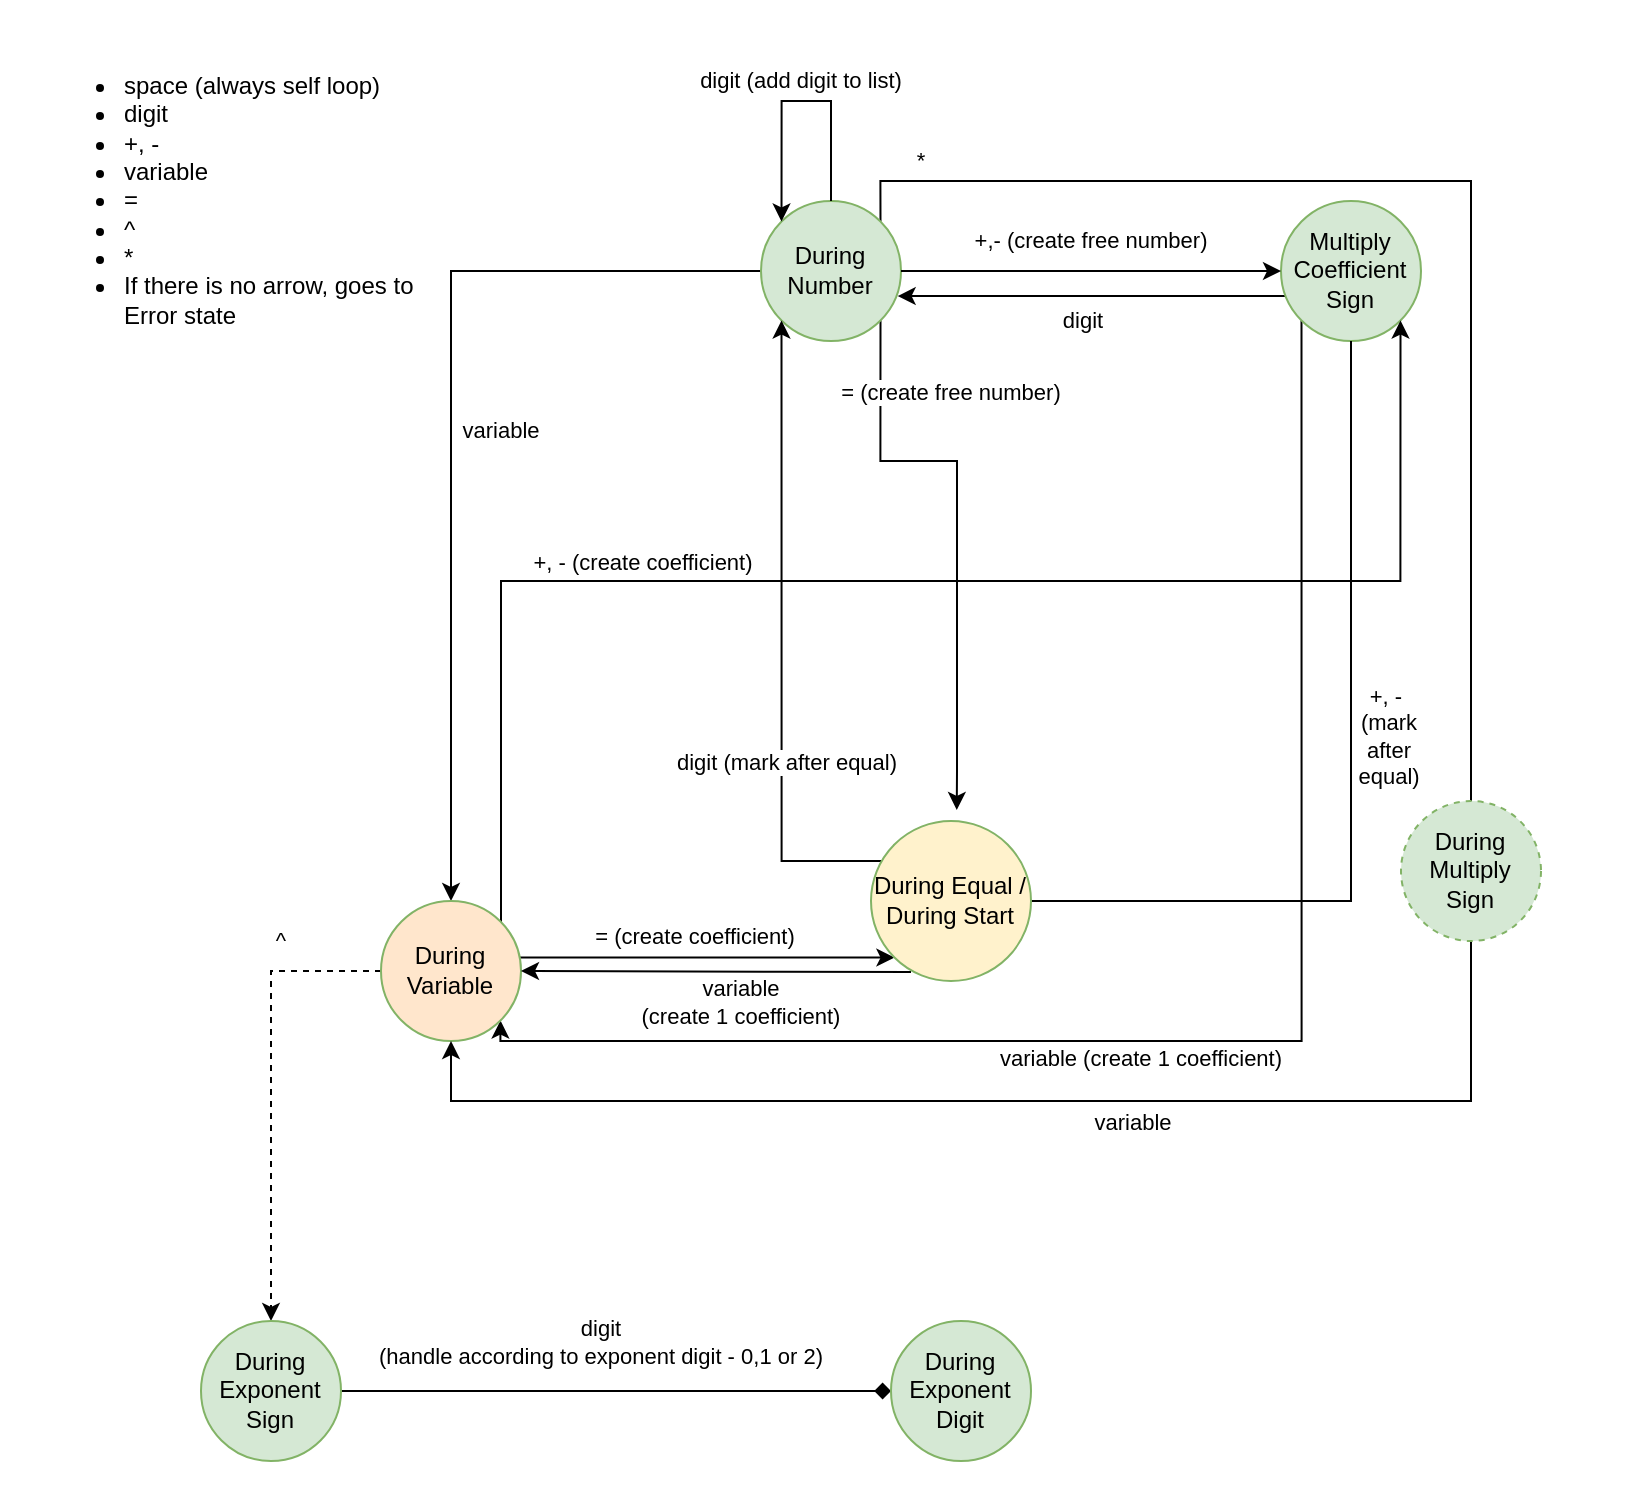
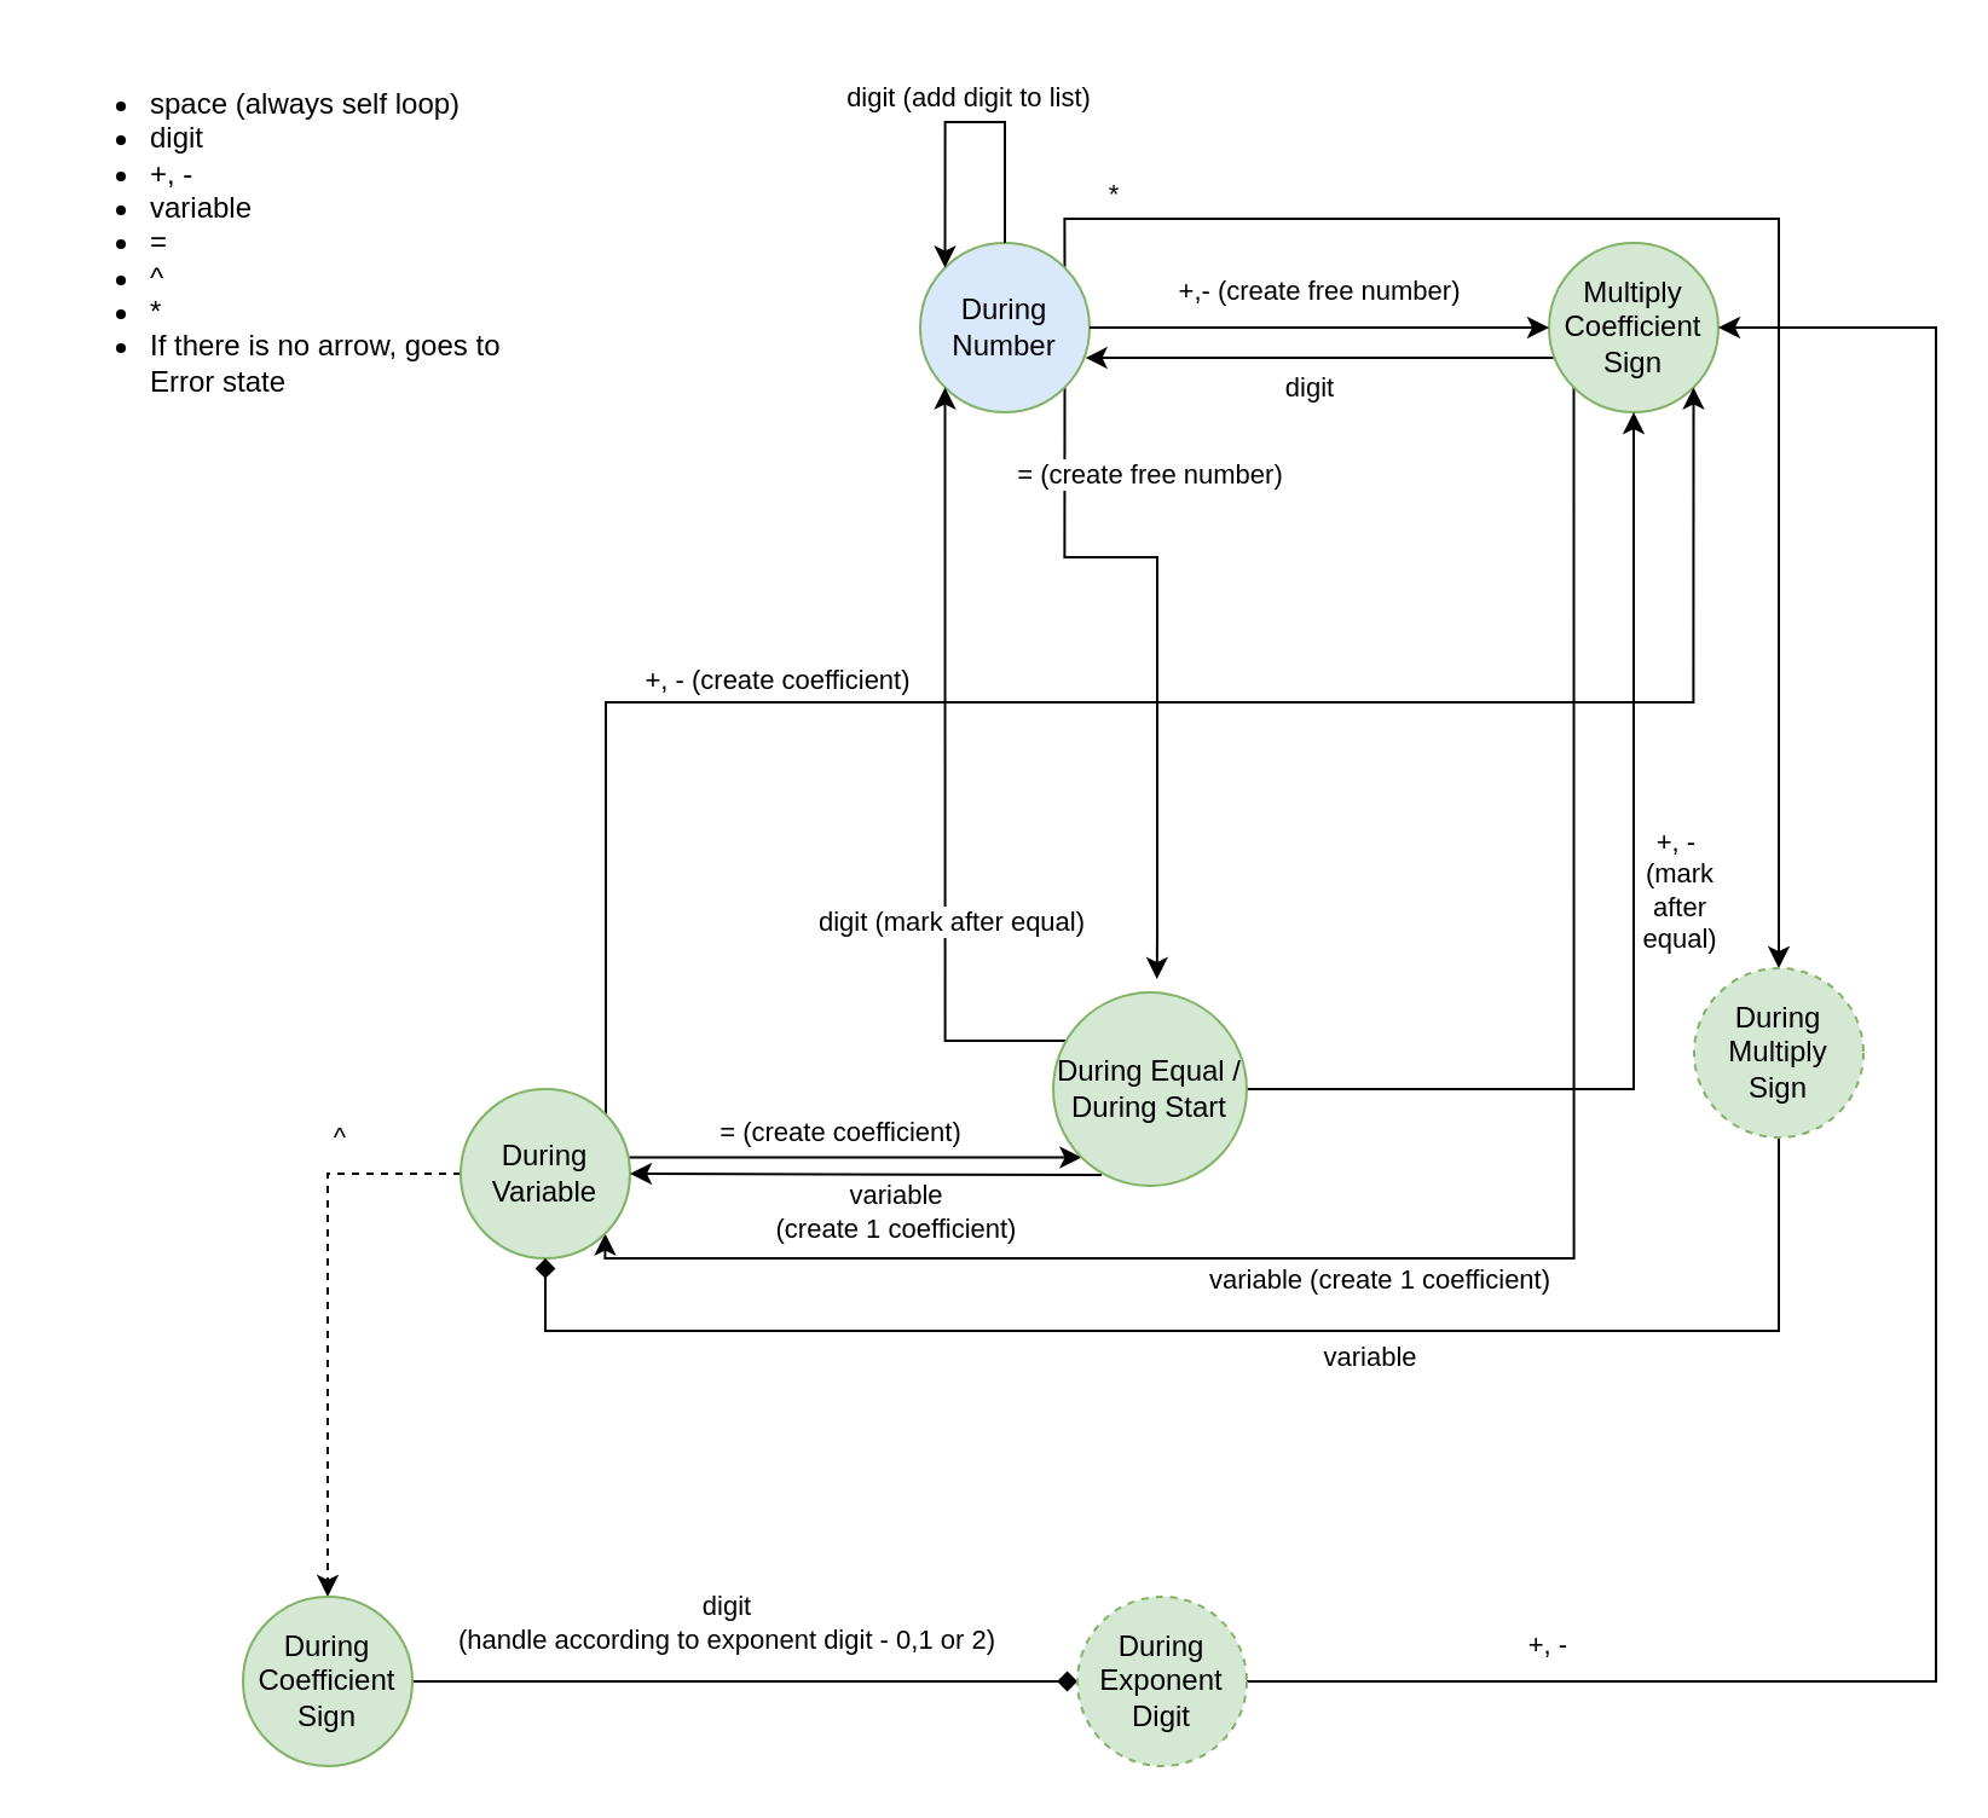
  <mxCell id="0" />
  <mxCell id="1" parent="0" />
- <mxCell id="2" value="variable" style="edgeStyle=orthogonalEdgeStyle;rounded=0;orthogonalLoop=1;jettySize=auto;html=1;entryX=0.5;entryY=0;entryDx=0;entryDy=0;" edge="1" parent="1" source="5" target="19"><mxGeometry y="25" relative="1" as="geometry"><Array as="points"><mxPoint x="225" y="135" /></Array><mxPoint as="offset" /></mxGeometry></mxCell>
  <mxCell id="3" value="= (create free number)" style="edgeStyle=orthogonalEdgeStyle;rounded=0;orthogonalLoop=1;jettySize=auto;html=1;exitX=1;exitY=1;exitDx=0;exitDy=0;entryX=0.536;entryY=-0.069;entryDx=0;entryDy=0;entryPerimeter=0;" edge="1" parent="1" source="5" target="26"><mxGeometry x="-0.235" y="24" relative="1" as="geometry"><mxPoint x="600" y="360" as="targetPoint" /><Array as="points"><mxPoint x="440" y="230" /><mxPoint x="478" y="230" /><mxPoint x="478" y="385" /></Array><mxPoint x="-2" y="-10" as="offset" /></mxGeometry></mxCell>
- <mxCell id="4" value="*" style="edgeStyle=orthogonalEdgeStyle;rounded=0;orthogonalLoop=1;jettySize=auto;html=1;entryX=0.5;entryY=0;entryDx=0;entryDy=0;exitX=1;exitY=0;exitDx=0;exitDy=0;endArrow=none;" edge="1" parent="1" source="5" target="29"><mxGeometry x="-0.87" y="10" relative="1" as="geometry"><mxPoint x="750" y="390" as="targetPoint" /><Array as="points"><mxPoint x="440" y="90" /><mxPoint x="735" y="90" /></Array><mxPoint as="offset" /></mxGeometry></mxCell>
- <mxCell id="5" value="During Number" style="ellipse;whiteSpace=wrap;html=1;fillColor=#d5e8d4;strokeColor=#82b366;" vertex="1" parent="1"><mxGeometry x="380" y="100" width="70" height="70" as="geometry" /></mxCell>
+ <mxCell id="4" value="*" style="edgeStyle=orthogonalEdgeStyle;rounded=0;orthogonalLoop=1;jettySize=auto;html=1;entryX=0.5;entryY=0;entryDx=0;entryDy=0;exitX=1;exitY=0;exitDx=0;exitDy=0;" edge="1" parent="1" source="5" target="29"><mxGeometry x="-0.87" y="10" relative="1" as="geometry"><mxPoint x="750" y="390" as="targetPoint" /><Array as="points"><mxPoint x="440" y="90" /><mxPoint x="735" y="90" /></Array><mxPoint as="offset" /></mxGeometry></mxCell>
+ <mxCell id="5" value="During Number" style="ellipse;whiteSpace=wrap;html=1;fillColor=#dae8fc;strokeColor=#82b366;" vertex="1" parent="1"><mxGeometry x="380" y="100" width="70" height="70" as="geometry" /></mxCell>
  <mxCell id="6" value="digit (add digit to list)" style="edgeStyle=orthogonalEdgeStyle;rounded=0;orthogonalLoop=1;jettySize=auto;html=1;exitX=0.5;exitY=0;exitDx=0;exitDy=0;entryX=0;entryY=0;entryDx=0;entryDy=0;" edge="1" parent="1" source="5" target="5"><mxGeometry x="-0.036" y="-10" relative="1" as="geometry"><mxPoint x="390" y="89.75" as="targetPoint" /><mxPoint x="414.749" y="100.001" as="sourcePoint" /><Array as="points"><mxPoint x="415" y="50" /><mxPoint x="390" y="50" /></Array><mxPoint as="offset" /></mxGeometry></mxCell>
  <mxCell id="7" value="&lt;ul&gt;&lt;li&gt;space (always self loop)&lt;/li&gt;&lt;li&gt;digit&lt;/li&gt;&lt;li&gt;+, -&lt;/li&gt;&lt;li&gt;variable&lt;/li&gt;&lt;li&gt;=&lt;/li&gt;&lt;li&gt;^&lt;/li&gt;&lt;li&gt;*&lt;/li&gt;&lt;li&gt;If there is no arrow, goes to Error state&lt;/li&gt;&lt;/ul&gt;" style="text;strokeColor=none;fillColor=none;html=1;whiteSpace=wrap;verticalAlign=middle;overflow=hidden;" vertex="1" parent="1"><mxGeometry x="20" y="20" width="200" height="160" as="geometry" /></mxCell>
  <mxCell id="8" style="edgeStyle=orthogonalEdgeStyle;rounded=0;orthogonalLoop=1;jettySize=auto;html=1;entryX=0.976;entryY=0.679;entryDx=0;entryDy=0;entryPerimeter=0;" edge="1" parent="1" source="12" target="5"><mxGeometry relative="1" as="geometry"><Array as="points"><mxPoint x="545" y="148" /></Array></mxGeometry></mxCell>
  <mxCell id="9" value="digit" style="edgeLabel;html=1;align=center;verticalAlign=middle;resizable=0;points=[];" vertex="1" connectable="0" parent="8"><mxGeometry x="0.716" y="-1" relative="1" as="geometry"><mxPoint x="63.89" y="13.47" as="offset" /></mxGeometry></mxCell>
  <mxCell id="10" style="edgeStyle=orthogonalEdgeStyle;rounded=0;orthogonalLoop=1;jettySize=auto;html=1;entryX=1;entryY=1;entryDx=0;entryDy=0;exitX=0;exitY=1;exitDx=0;exitDy=0;" edge="1" parent="1" source="12" target="19"><mxGeometry relative="1" as="geometry"><mxPoint x="675" y="560" as="targetPoint" /><Array as="points"><mxPoint x="650" y="520" /><mxPoint x="250" y="520" /></Array></mxGeometry></mxCell>
  <mxCell id="11" value="variable (create 1 coefficient)" style="edgeLabel;html=1;align=center;verticalAlign=middle;resizable=0;points=[];" vertex="1" connectable="0" parent="10"><mxGeometry x="-0.851" y="-4" relative="1" as="geometry"><mxPoint x="-76.26" y="311.63" as="offset" /></mxGeometry></mxCell>
  <mxCell id="12" value="Multiply Coefficient&lt;br&gt;Sign" style="ellipse;whiteSpace=wrap;html=1;fillColor=#d5e8d4;strokeColor=#82b366;" vertex="1" parent="1"><mxGeometry x="640" y="100" width="70" height="70" as="geometry" /></mxCell>
  <mxCell id="13" value="+,- (create free number)" style="edgeStyle=orthogonalEdgeStyle;rounded=0;orthogonalLoop=1;jettySize=auto;html=1;entryX=0;entryY=0.5;entryDx=0;entryDy=0;exitX=1;exitY=0.5;exitDx=0;exitDy=0;" edge="1" parent="1" source="5" target="12"><mxGeometry y="15" relative="1" as="geometry"><mxPoint x="570" y="180" as="targetPoint" /><mxPoint x="470" y="180" as="sourcePoint" /><mxPoint as="offset" /></mxGeometry></mxCell>
  <mxCell id="14" style="edgeStyle=orthogonalEdgeStyle;rounded=0;orthogonalLoop=1;jettySize=auto;html=1;entryX=1;entryY=1;entryDx=0;entryDy=0;" edge="1" parent="1" source="19" target="12"><mxGeometry relative="1" as="geometry"><Array as="points"><mxPoint x="250" y="290" /><mxPoint x="700" y="290" /></Array></mxGeometry></mxCell>
  <mxCell id="15" value="+, - (create coefficient)" style="edgeLabel;html=1;align=center;verticalAlign=middle;resizable=0;points=[];" vertex="1" connectable="0" parent="14"><mxGeometry x="-0.449" y="3" relative="1" as="geometry"><mxPoint x="33.61" y="-7" as="offset" /></mxGeometry></mxCell>
  <mxCell id="16" value="= (create coefficient)" style="edgeStyle=orthogonalEdgeStyle;rounded=0;orthogonalLoop=1;jettySize=auto;html=1;entryX=0;entryY=1;entryDx=0;entryDy=0;" edge="1" parent="1" source="19" target="26"><mxGeometry x="-0.061" y="10" relative="1" as="geometry"><Array as="points"><mxPoint x="430" y="479" /></Array><mxPoint as="offset" /></mxGeometry></mxCell>
  <mxCell id="17" style="edgeStyle=orthogonalEdgeStyle;rounded=0;orthogonalLoop=1;jettySize=auto;html=1;entryX=0.5;entryY=0;entryDx=0;entryDy=0;dashed=1;" edge="1" parent="1" source="19" target="32"><mxGeometry relative="1" as="geometry" /></mxCell>
  <mxCell id="18" value="^" style="edgeLabel;html=1;align=center;verticalAlign=middle;resizable=0;points=[];" vertex="1" connectable="0" parent="17"><mxGeometry x="-0.559" y="-1" relative="1" as="geometry"><mxPoint y="-14.03" as="offset" /></mxGeometry></mxCell>
- <mxCell id="19" value="During Variable" style="ellipse;whiteSpace=wrap;html=1;fillColor=#ffe6cc;strokeColor=#82b366;" vertex="1" parent="1"><mxGeometry x="190" y="450" width="70" height="70" as="geometry" /></mxCell>
+ <mxCell id="19" value="During Variable" style="ellipse;whiteSpace=wrap;html=1;fillColor=#d5e8d4;strokeColor=#82b366;" vertex="1" parent="1"><mxGeometry x="190" y="450" width="70" height="70" as="geometry" /></mxCell>
  <mxCell id="20" style="edgeStyle=orthogonalEdgeStyle;rounded=0;orthogonalLoop=1;jettySize=auto;html=1;entryX=0;entryY=1;entryDx=0;entryDy=0;exitX=0;exitY=0;exitDx=0;exitDy=0;" edge="1" parent="1" source="26" target="5"><mxGeometry relative="1" as="geometry"><Array as="points"><mxPoint x="390" y="430" /></Array></mxGeometry></mxCell>
  <mxCell id="21" value="digit (mark after equal)" style="edgeLabel;html=1;align=center;verticalAlign=middle;resizable=0;points=[];" vertex="1" connectable="0" parent="20"><mxGeometry x="-0.367" y="-2" relative="1" as="geometry"><mxPoint y="-8" as="offset" /></mxGeometry></mxCell>
- <mxCell id="22" style="edgeStyle=orthogonalEdgeStyle;rounded=0;orthogonalLoop=1;jettySize=auto;html=1;entryX=0.5;entryY=1;entryDx=0;entryDy=0;exitX=1;exitY=0.5;exitDx=0;exitDy=0;endArrow=none;" edge="1" parent="1" source="26" target="12"><mxGeometry relative="1" as="geometry" /></mxCell>
+ <mxCell id="22" style="edgeStyle=orthogonalEdgeStyle;rounded=0;orthogonalLoop=1;jettySize=auto;html=1;entryX=0.5;entryY=1;entryDx=0;entryDy=0;exitX=1;exitY=0.5;exitDx=0;exitDy=0;" edge="1" parent="1" source="26" target="12"><mxGeometry relative="1" as="geometry" /></mxCell>
  <mxCell id="23" value="+, -&amp;nbsp;&lt;br&gt;(mark&lt;br&gt;after &lt;br&gt;equal)" style="edgeLabel;html=1;align=center;verticalAlign=middle;resizable=0;points=[];" vertex="1" connectable="0" parent="22"><mxGeometry x="-0.196" y="1" relative="1" as="geometry"><mxPoint x="19" y="-65.94" as="offset" /></mxGeometry></mxCell>
  <mxCell id="24" style="edgeStyle=orthogonalEdgeStyle;rounded=0;orthogonalLoop=1;jettySize=auto;html=1;entryX=1;entryY=0.5;entryDx=0;entryDy=0;exitX=0.25;exitY=0.943;exitDx=0;exitDy=0;exitPerimeter=0;" edge="1" parent="1" source="26" target="19"><mxGeometry relative="1" as="geometry"><Array as="points"><mxPoint x="390" y="485" /></Array></mxGeometry></mxCell>
  <mxCell id="25" value="variable&lt;br&gt;(create 1 coefficient)" style="edgeLabel;html=1;align=center;verticalAlign=middle;resizable=0;points=[];" vertex="1" connectable="0" parent="24"><mxGeometry x="0.322" y="-2" relative="1" as="geometry"><mxPoint x="43.96" y="16.81" as="offset" /></mxGeometry></mxCell>
- <mxCell id="26" value="During Equal / During Start" style="ellipse;whiteSpace=wrap;html=1;fillColor=#fff2cc;strokeColor=#82b366;" vertex="1" parent="1"><mxGeometry x="435" y="410" width="80" height="80" as="geometry" /></mxCell>
- <mxCell id="27" style="edgeStyle=orthogonalEdgeStyle;rounded=0;orthogonalLoop=1;jettySize=auto;html=1;entryX=0.5;entryY=1;entryDx=0;entryDy=0;" edge="1" parent="1" source="29" target="19"><mxGeometry relative="1" as="geometry"><mxPoint x="720" y="620" as="targetPoint" /><Array as="points"><mxPoint x="735" y="550" /><mxPoint x="225" y="550" /></Array></mxGeometry></mxCell>
+ <mxCell id="26" value="During Equal / During Start" style="ellipse;whiteSpace=wrap;html=1;fillColor=#d5e8d4;strokeColor=#82b366;" vertex="1" parent="1"><mxGeometry x="435" y="410" width="80" height="80" as="geometry" /></mxCell>
+ <mxCell id="27" style="edgeStyle=orthogonalEdgeStyle;rounded=0;orthogonalLoop=1;jettySize=auto;html=1;entryX=0.5;entryY=1;entryDx=0;entryDy=0;endArrow=diamond;" edge="1" parent="1" source="29" target="19"><mxGeometry relative="1" as="geometry"><mxPoint x="720" y="620" as="targetPoint" /><Array as="points"><mxPoint x="735" y="550" /><mxPoint x="225" y="550" /></Array></mxGeometry></mxCell>
  <mxCell id="28" value="variable" style="edgeLabel;html=1;align=center;verticalAlign=middle;resizable=0;points=[];" vertex="1" connectable="0" parent="27"><mxGeometry x="-0.134" y="2" relative="1" as="geometry"><mxPoint x="18.45" y="8" as="offset" /></mxGeometry></mxCell>
  <mxCell id="29" value="During Multiply Sign" style="ellipse;whiteSpace=wrap;html=1;fillColor=#d5e8d4;strokeColor=#82b366;dashed=1;" vertex="1" parent="1"><mxGeometry x="700" y="400" width="70" height="70" as="geometry" /></mxCell>
  <mxCell id="30" style="edgeStyle=orthogonalEdgeStyle;rounded=0;orthogonalLoop=1;jettySize=auto;html=1;entryX=0;entryY=0.5;entryDx=0;entryDy=0;endArrow=diamond;" edge="1" parent="1" source="32" target="35"><mxGeometry relative="1" as="geometry"><mxPoint x="440" y="695" as="targetPoint" /></mxGeometry></mxCell>
  <mxCell id="31" value="digit&lt;br&gt;(handle according to exponent digit -&amp;nbsp;0,1 or 2)" style="edgeLabel;html=1;align=center;verticalAlign=middle;resizable=0;points=[];" vertex="1" connectable="0" parent="30"><mxGeometry x="0.237" y="-1" relative="1" as="geometry"><mxPoint x="-40.34" y="-26" as="offset" /></mxGeometry></mxCell>
- <mxCell id="32" value="During Exponent Sign" style="ellipse;whiteSpace=wrap;html=1;fillColor=#d5e8d4;strokeColor=#82b366;" vertex="1" parent="1"><mxGeometry x="100" y="660" width="70" height="70" as="geometry" /></mxCell>
- <mxCell id="35" value="During Exponent Digit" style="ellipse;whiteSpace=wrap;html=1;fillColor=#d5e8d4;strokeColor=#82b366;" vertex="1" parent="1"><mxGeometry x="445" y="660" width="70" height="70" as="geometry" /></mxCell>
+ <mxCell id="32" value="During Coefficient Sign" style="ellipse;whiteSpace=wrap;html=1;fillColor=#d5e8d4;strokeColor=#82b366;" vertex="1" parent="1"><mxGeometry x="100" y="660" width="70" height="70" as="geometry" /></mxCell>
+ <mxCell id="33" style="edgeStyle=orthogonalEdgeStyle;rounded=0;orthogonalLoop=1;jettySize=auto;html=1;entryX=1;entryY=0.5;entryDx=0;entryDy=0;" edge="1" parent="1" source="35" target="12"><mxGeometry relative="1" as="geometry"><Array as="points"><mxPoint x="800" y="695" /><mxPoint x="800" y="135" /></Array></mxGeometry></mxCell>
+ <mxCell id="34" value="+, -&amp;nbsp;" style="edgeLabel;html=1;align=center;verticalAlign=middle;resizable=0;points=[];" vertex="1" connectable="0" parent="33"><mxGeometry x="-0.756" relative="1" as="geometry"><mxPoint x="11.21" y="-15.03" as="offset" /></mxGeometry></mxCell>
+ <mxCell id="35" value="During Exponent Digit" style="ellipse;whiteSpace=wrap;html=1;fillColor=#d5e8d4;strokeColor=#82b366;dashed=1;" vertex="1" parent="1"><mxGeometry x="445" y="660" width="70" height="70" as="geometry" /></mxCell>
